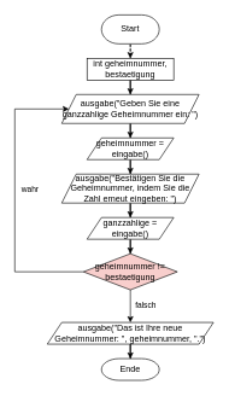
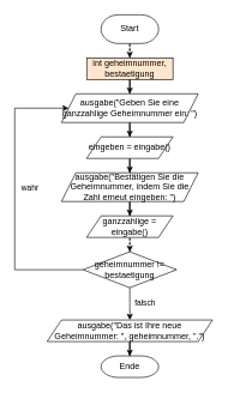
  <mxCell id="0" />
  <mxCell id="1" parent="0" />
  <mxCell id="2" style="edgeStyle=orthogonalEdgeStyle;rounded=0;orthogonalLoop=1;jettySize=auto;html=1;dashed=1;" edge="1" parent="1" source="3" target="6"><mxGeometry relative="1" as="geometry" /></mxCell>
  <mxCell id="3" value="Start" style="strokeWidth=1;html=1;shape=mxgraph.flowchart.terminator;whiteSpace=wrap;" vertex="1" parent="1"><mxGeometry x="140" y="20" width="80" height="40" as="geometry" /></mxCell>
  <mxCell id="4" value="Ende" style="strokeWidth=1;html=1;shape=mxgraph.flowchart.terminator;whiteSpace=wrap;" vertex="1" parent="1"><mxGeometry x="140" y="495" width="80" height="30" as="geometry" /></mxCell>
  <mxCell id="5" style="edgeStyle=orthogonalEdgeStyle;rounded=0;orthogonalLoop=1;jettySize=auto;html=1;" edge="1" parent="1" source="6" target="8"><mxGeometry relative="1" as="geometry" /></mxCell>
- <mxCell id="6" value="int geheimnummer, bestaetigung" style="rounded=0;whiteSpace=wrap;html=1;" vertex="1" parent="1"><mxGeometry x="120" y="80" width="120" height="30" as="geometry" /></mxCell>
+ <mxCell id="6" value="int geheimnummer, bestaetigung" style="rounded=0;whiteSpace=wrap;html=1;fillColor=#ffe6cc;" vertex="1" parent="1"><mxGeometry x="120" y="80" width="120" height="30" as="geometry" /></mxCell>
  <mxCell id="7" style="edgeStyle=orthogonalEdgeStyle;rounded=0;orthogonalLoop=1;jettySize=auto;html=1;" edge="1" parent="1" source="8" target="10"><mxGeometry relative="1" as="geometry" /></mxCell>
  <mxCell id="8" value="ausgabe(&quot;Geben Sie eine ganzzahlige Geheimnummer ein: &quot;)" style="shape=parallelogram;perimeter=parallelogramPerimeter;whiteSpace=wrap;html=1;fixedSize=1;" vertex="1" parent="1"><mxGeometry x="85" y="130" width="190" height="40" as="geometry" /></mxCell>
  <mxCell id="9" style="edgeStyle=orthogonalEdgeStyle;rounded=0;orthogonalLoop=1;jettySize=auto;html=1;" edge="1" parent="1" source="10" target="12"><mxGeometry relative="1" as="geometry" /></mxCell>
- <mxCell id="10" value="geheimnummer = eingabe()" style="shape=parallelogram;perimeter=parallelogramPerimeter;whiteSpace=wrap;html=1;fixedSize=1;" vertex="1" parent="1"><mxGeometry x="120" y="190" width="120" height="30" as="geometry" /></mxCell>
+ <mxCell id="10" value="eingeben = eingabe()" style="shape=parallelogram;perimeter=parallelogramPerimeter;whiteSpace=wrap;html=1;fixedSize=1;" vertex="1" parent="1"><mxGeometry x="120" y="190" width="120" height="30" as="geometry" /></mxCell>
  <mxCell id="11" style="edgeStyle=orthogonalEdgeStyle;rounded=0;orthogonalLoop=1;jettySize=auto;html=1;" edge="1" parent="1" source="12" target="14"><mxGeometry relative="1" as="geometry" /></mxCell>
  <mxCell id="12" value="ausgabe(&quot;Bestätigen Sie die Geheimnummer, indem Sie die Zahl erneut eingeben: &quot;)" style="shape=parallelogram;perimeter=parallelogramPerimeter;whiteSpace=wrap;html=1;fixedSize=1;" vertex="1" parent="1"><mxGeometry x="85" y="240" width="190" height="40" as="geometry" /></mxCell>
- <mxCell id="13" style="edgeStyle=orthogonalEdgeStyle;rounded=0;orthogonalLoop=1;jettySize=auto;html=1;" edge="1" parent="1" source="14" target="19"><mxGeometry relative="1" as="geometry" /></mxCell>
+ <mxCell id="13" style="edgeStyle=orthogonalEdgeStyle;rounded=0;orthogonalLoop=1;jettySize=auto;html=1;dashed=1;" edge="1" parent="1" source="14" target="19"><mxGeometry relative="1" as="geometry" /></mxCell>
  <mxCell id="14" value="ganzzahlige = eingabe()" style="shape=parallelogram;perimeter=parallelogramPerimeter;whiteSpace=wrap;html=1;fixedSize=1;" vertex="1" parent="1"><mxGeometry x="120" y="300" width="120" height="30" as="geometry" /></mxCell>
  <mxCell id="15" style="edgeStyle=orthogonalEdgeStyle;rounded=0;orthogonalLoop=1;jettySize=auto;html=1;entryX=0;entryY=0.5;entryDx=0;entryDy=0;" edge="1" parent="1" source="19" target="8"><mxGeometry relative="1" as="geometry"><Array as="points"><mxPoint x="20" y="375" /><mxPoint x="20" y="150" /></Array></mxGeometry></mxCell>
  <mxCell id="16" value="wahr" style="edgeLabel;html=1;align=center;verticalAlign=middle;resizable=0;points=[];" vertex="1" connectable="0" parent="15"><mxGeometry x="0.05" relative="1" as="geometry"><mxPoint x="20" y="-3" as="offset" /></mxGeometry></mxCell>
  <mxCell id="17" style="edgeStyle=orthogonalEdgeStyle;rounded=0;orthogonalLoop=1;jettySize=auto;html=1;entryX=0.5;entryY=0;entryDx=0;entryDy=0;" edge="1" parent="1" source="19" target="21"><mxGeometry relative="1" as="geometry" /></mxCell>
  <mxCell id="18" value="falsch" style="edgeLabel;html=1;align=center;verticalAlign=middle;resizable=0;points=[];" vertex="1" connectable="0" parent="17"><mxGeometry x="-0.093" relative="1" as="geometry"><mxPoint x="20" as="offset" /></mxGeometry></mxCell>
- <mxCell id="19" value="geheimnummer != bestaetigung" style="rhombus;whiteSpace=wrap;html=1;fillColor=#f8cecc;" vertex="1" parent="1"><mxGeometry x="115" y="350" width="130" height="50" as="geometry" /></mxCell>
+ <mxCell id="19" value="geheimnummer != bestaetigung" style="rhombus;whiteSpace=wrap;html=1;" vertex="1" parent="1"><mxGeometry x="115" y="350" width="130" height="50" as="geometry" /></mxCell>
  <mxCell id="20" style="edgeStyle=orthogonalEdgeStyle;rounded=0;orthogonalLoop=1;jettySize=auto;html=1;" edge="1" parent="1" source="21" target="4"><mxGeometry relative="1" as="geometry" /></mxCell>
  <mxCell id="21" value="ausgabe(&quot;Das ist Ihre neue Geheimnummer: &quot;, geheimnummer, &quot;.&quot;)" style="shape=parallelogram;perimeter=parallelogramPerimeter;whiteSpace=wrap;html=1;fixedSize=1;" vertex="1" parent="1"><mxGeometry x="65" y="445" width="230" height="30" as="geometry" /></mxCell>
